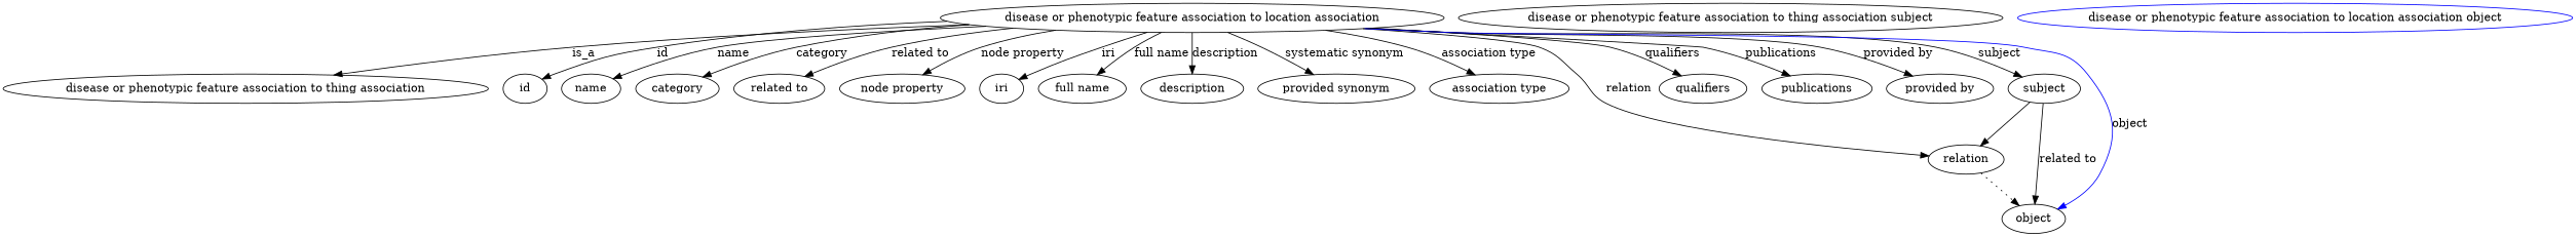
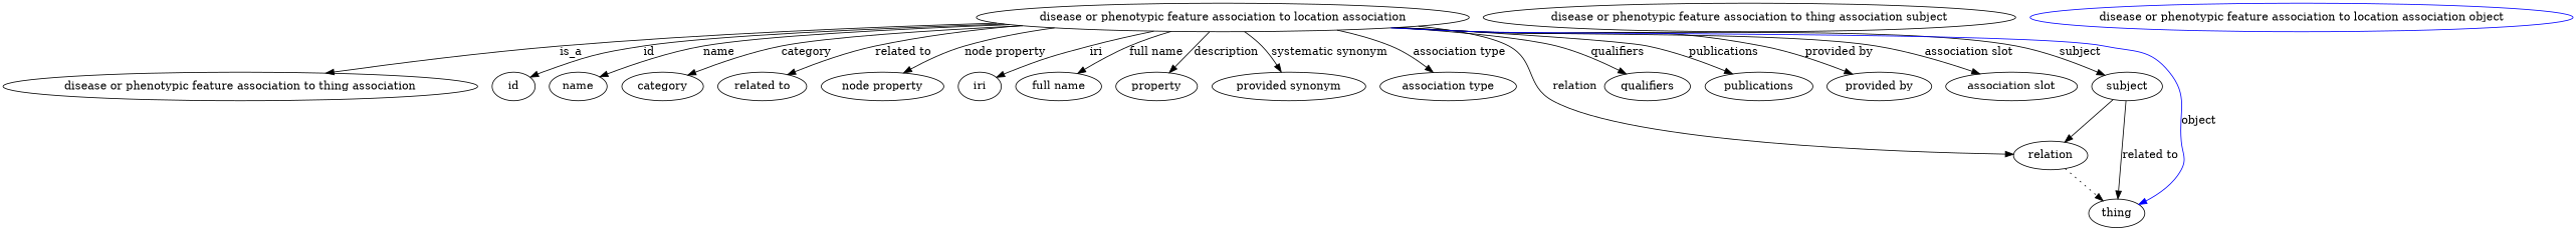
  digraph {
    node [color=black]
    edge [color=black style=solid]
    n1 [height=0.5 label="disease or phenotypic feature association to location association" width=6.5633 color=""]
    "disease or phenotypic feature association to thing association" [height=0.5 width=6.277 color=""]
    id [height=0.5 width=0.75]
    name [height=0.5 width=0.75]
    category [height=0.5 width=0.75]
    "related to" [height=0.5 width=0.75]
    "node property" [height=0.5 width=0.75]
    iri [height=0.5 width=0.75]
    "full name" [height=0.5 width=0.75]
-   description [height=0.5 width=0.75]
+   description [height=0.5 width=0.75 label=property]
    n11 [height=0.5 label="provided synonym" width=0.75]
    "association type" [height=0.5 width=0.75]
    relation [height=0.5 width=0.75]
    qualifiers [height=0.5 width=0.75]
    publications [height=0.5 width=0.75]
    "provided by" [height=0.5 width=0.75]
+   "association slot" [height=0.5 width=0.75]
    subject [height=0.5 width=0.97656 color=""]
-   object [height=0.5 width=0.88096 color=""]
+   object [height=0.5 width=0.88096 label=thing color=""]
    "disease or phenotypic feature association to thing association subject" [height=0.5 width=0.75]
    "disease or phenotypic feature association to location association object" [color=blue height=0.5 width=0.75]
    n1 -> "disease or phenotypic feature association to thing association" [label=is_a color="" style=""]
    n1 -> id [label=id]
    n1 -> name [label=name]
    n1 -> category [label=category]
    n1 -> "related to" [label="related to"]
    n1 -> "node property" [label="node property"]
    n1 -> iri [label=iri]
    n1 -> "full name" [label="full name"]
    n1 -> description [label=description]
    n1 -> n11 [label="systematic synonym"]
    n1 -> "association type" [label="association type"]
    n1 -> relation [label=relation]
    n1 -> qualifiers [label=qualifiers]
    n1 -> publications [label=publications]
    n1 -> "provided by" [label="provided by"]
+   n1 -> "association slot" [label="association slot"]
    n1 -> subject [label=subject]
    n1 -> object [color=blue label=object]
    relation -> object [style=dotted color=""]
    subject -> relation [color=""]
    subject -> object [label="related to" color="" style=""]
  }
